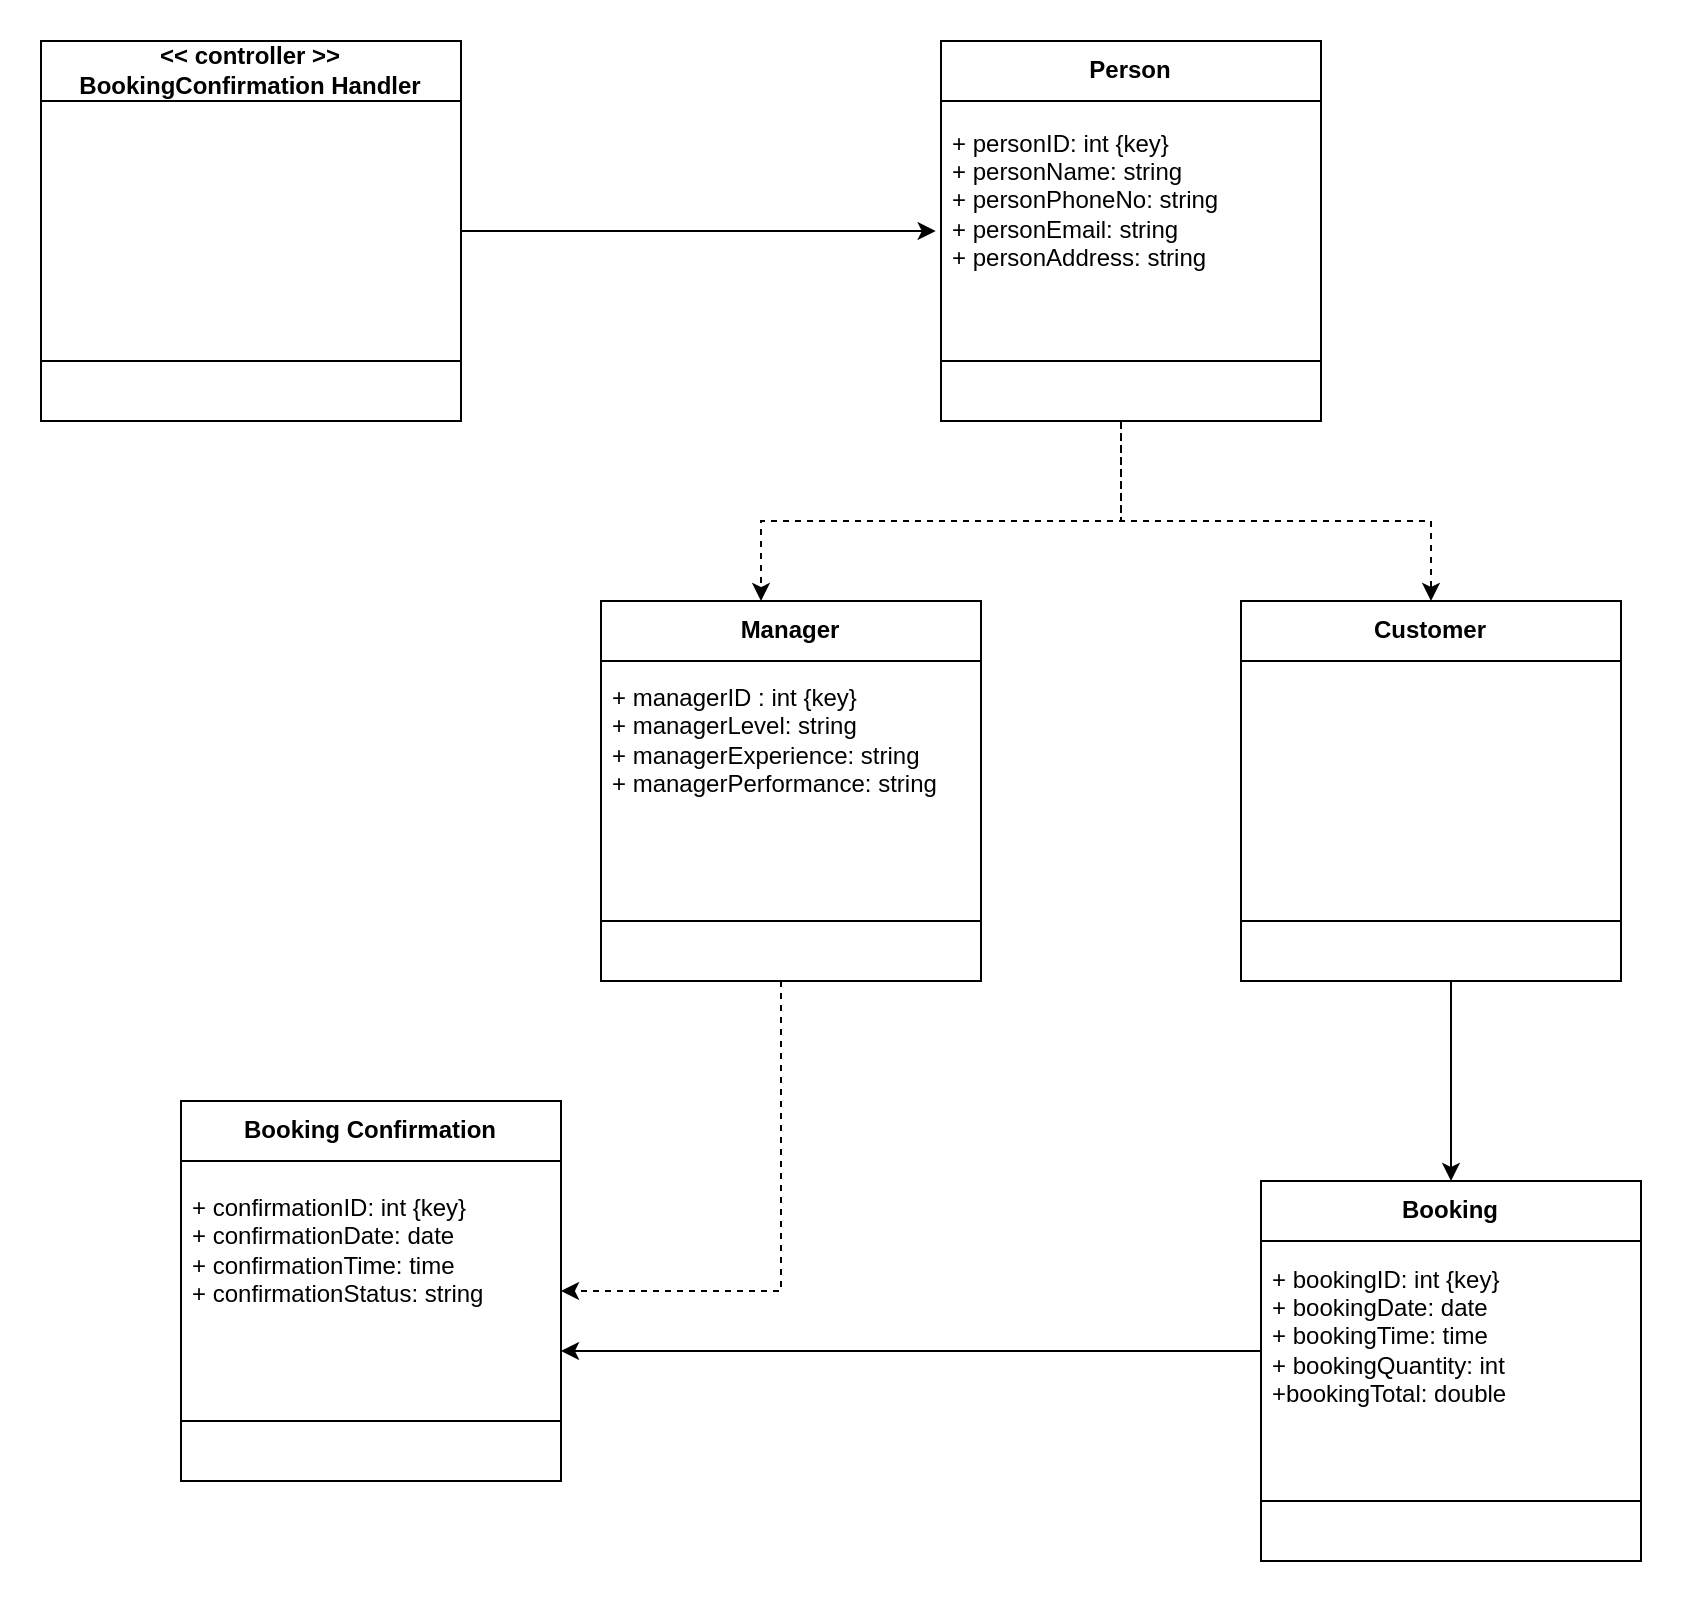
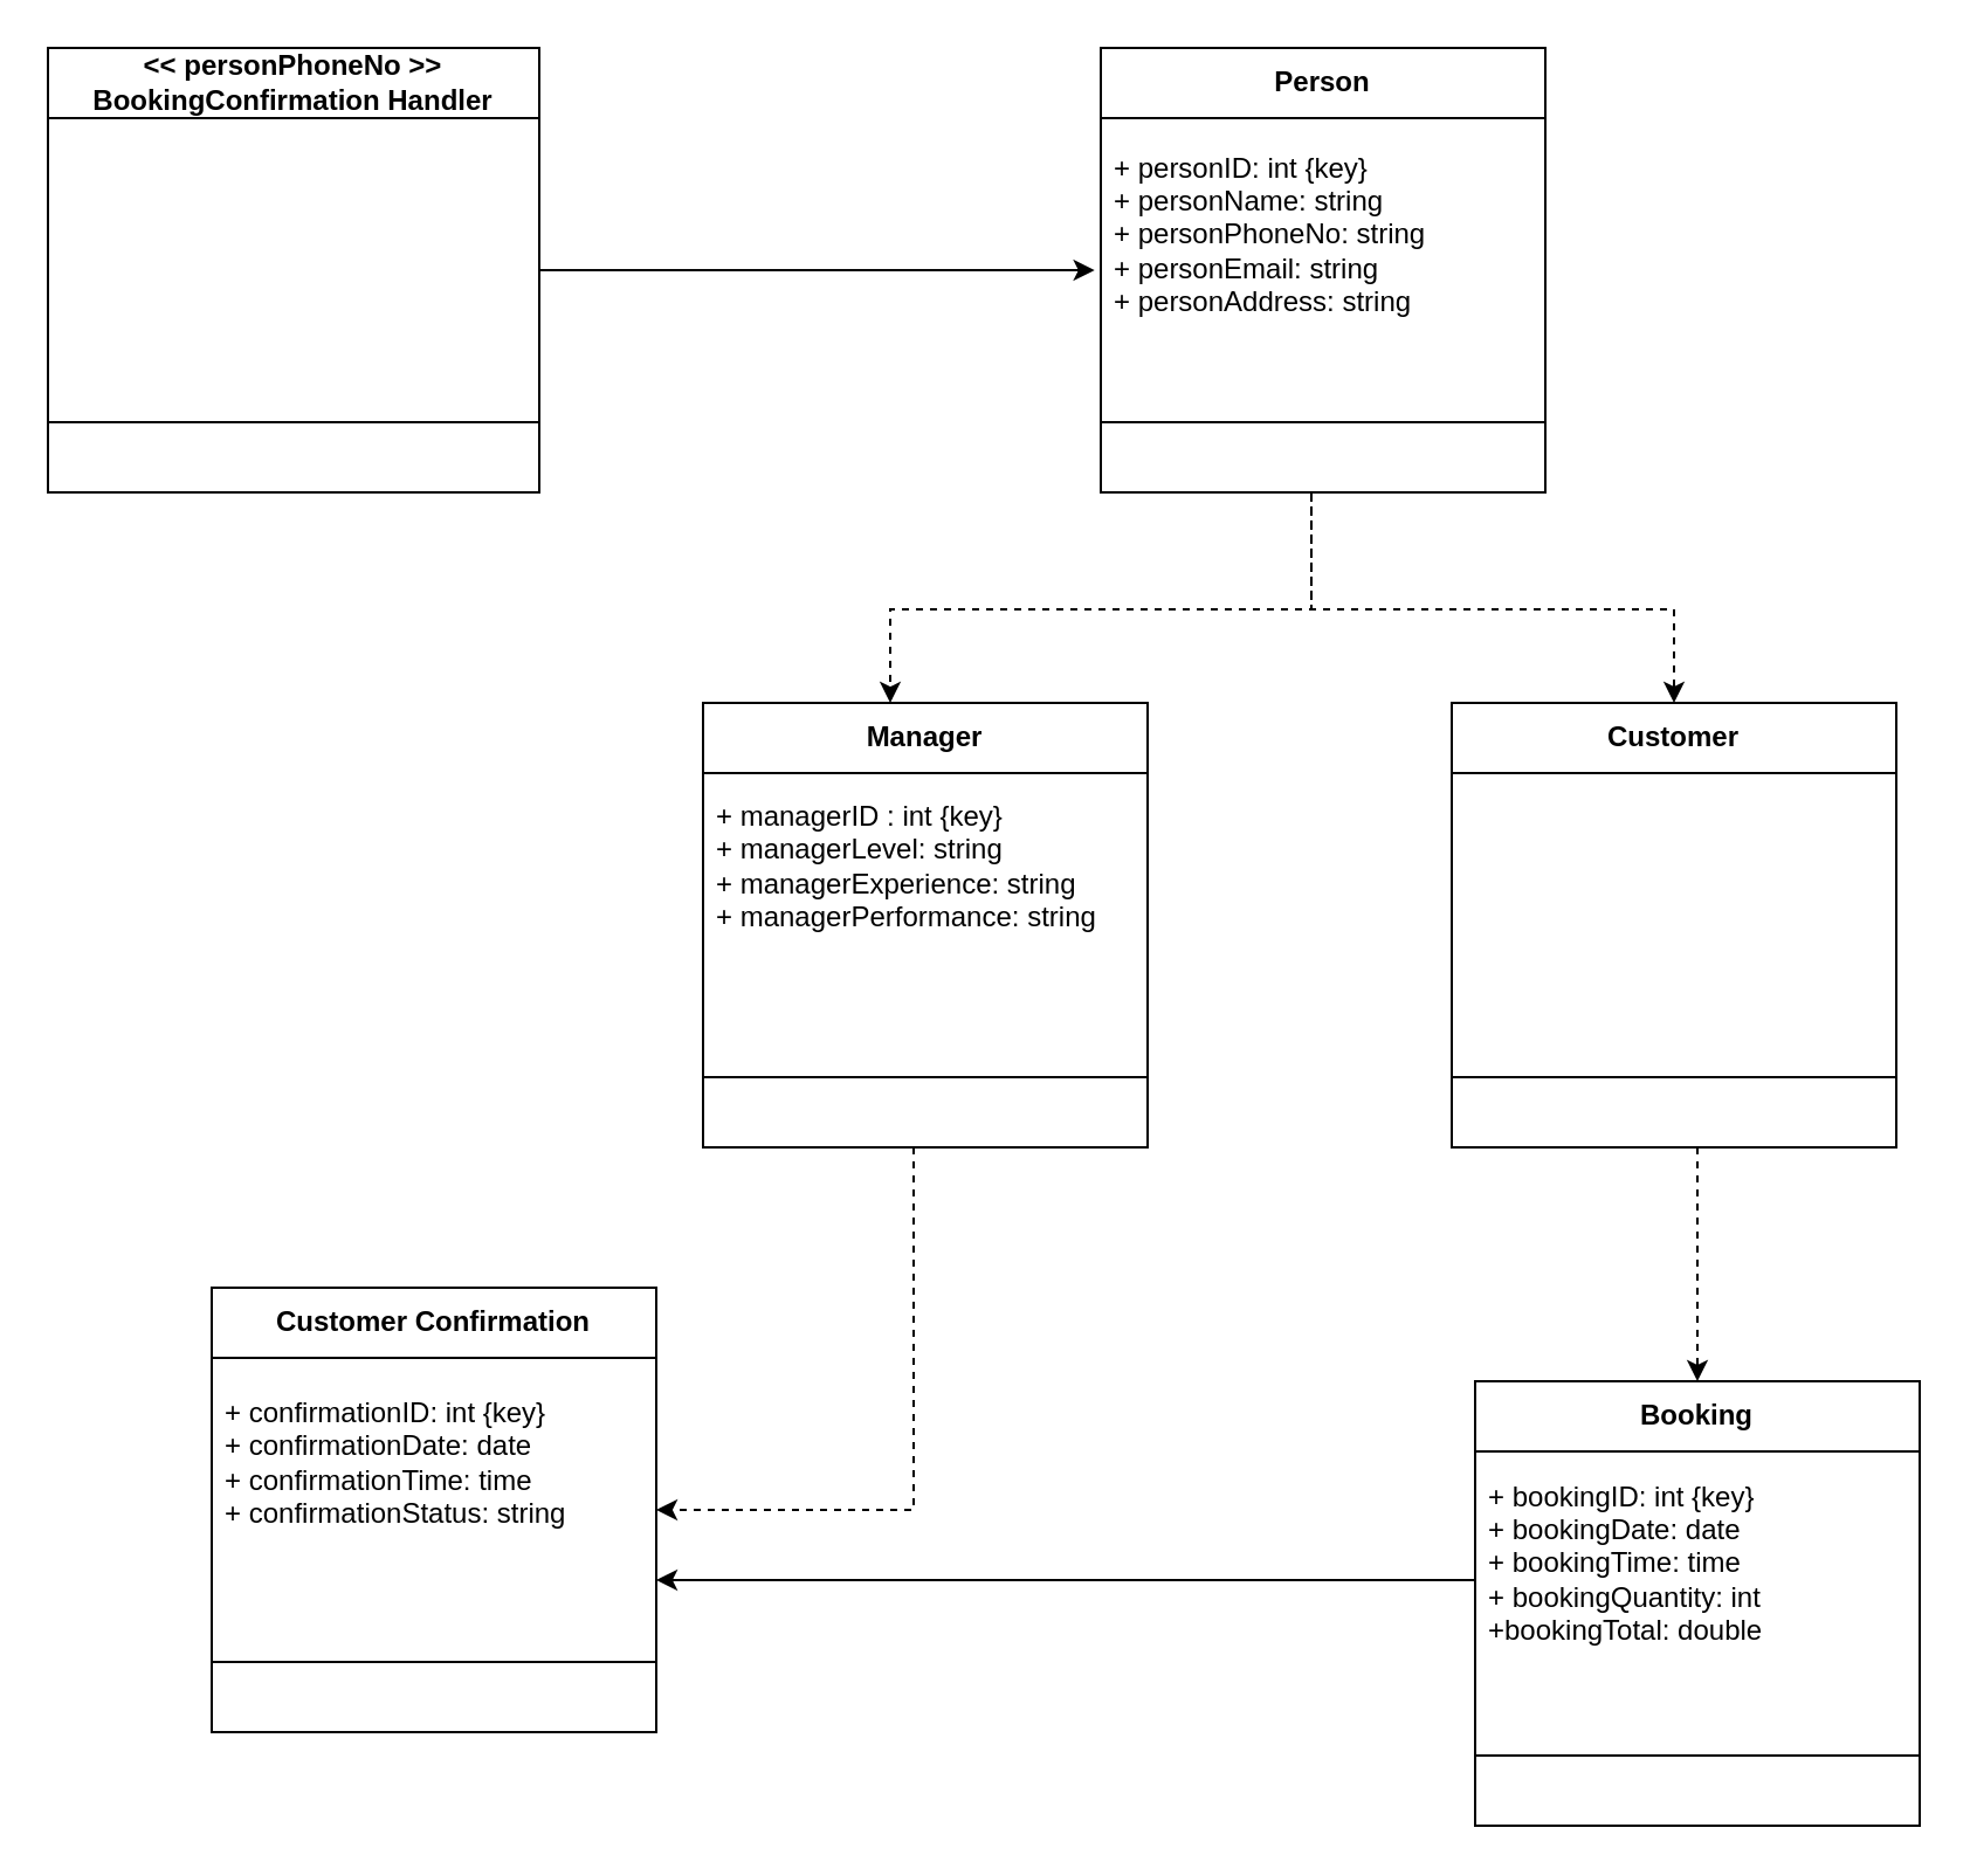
  <mxCell id="0" />
  <mxCell id="1" parent="0" />
  <mxCell id="2" style="edgeStyle=orthogonalEdgeStyle;rounded=0;orthogonalLoop=1;jettySize=auto;html=1;exitX=1;exitY=0.5;exitDx=0;exitDy=0;entryX=-0.014;entryY=0.688;entryDx=0;entryDy=0;entryPerimeter=0;" parent="1" source="3" target="6" edge="1"><mxGeometry relative="1" as="geometry"><mxPoint x="460" y="115" as="targetPoint" /></mxGeometry></mxCell>
- <mxCell id="3" value="&amp;lt;&amp;lt; controller &amp;gt;&amp;gt;&lt;div&gt;BookingConfirmation Handler&lt;/div&gt;" style="swimlane;whiteSpace=wrap;html=1;startSize=30;" parent="1" vertex="1"><mxGeometry x="20" y="20" width="210" height="190" as="geometry"><mxRectangle x="50" y="-260" width="140" height="30" as="alternateBounds" /></mxGeometry></mxCell>
+ <mxCell id="3" value="&amp;lt;&amp;lt; personPhoneNo &amp;gt;&amp;gt;&lt;div&gt;BookingConfirmation Handler&lt;/div&gt;" style="swimlane;whiteSpace=wrap;html=1;startSize=30;" parent="1" vertex="1"><mxGeometry x="20" y="20" width="210" height="190" as="geometry"><mxRectangle x="50" y="-260" width="140" height="30" as="alternateBounds" /></mxGeometry></mxCell>
  <mxCell id="4" style="edgeStyle=orthogonalEdgeStyle;rounded=0;orthogonalLoop=1;jettySize=auto;html=1;dashed=1;" parent="1" source="5" target="9" edge="1"><mxGeometry relative="1" as="geometry"><Array as="points"><mxPoint x="560" y="260" /><mxPoint x="380" y="260" /></Array></mxGeometry></mxCell>
  <mxCell id="5" value="&lt;div&gt;&lt;br&gt;&lt;/div&gt;&lt;div&gt;Person&lt;/div&gt;&lt;div&gt;&lt;br&gt;&lt;/div&gt;" style="swimlane;whiteSpace=wrap;html=1;startSize=30;" parent="1" vertex="1"><mxGeometry x="470" y="20" width="190" height="190" as="geometry"><mxRectangle x="50" y="-260" width="140" height="30" as="alternateBounds" /></mxGeometry></mxCell>
  <mxCell id="6" value="+ personID: int {key}&lt;div&gt;+ personName: string&lt;/div&gt;&lt;div&gt;+ personPhoneNo: string&lt;/div&gt;&lt;div&gt;+ personEmail: string&lt;/div&gt;&lt;div&gt;+ personAddress: string&lt;/div&gt;" style="text;strokeColor=none;fillColor=none;align=left;verticalAlign=middle;spacingLeft=4;spacingRight=4;overflow=hidden;points=[[0,0.5],[1,0.5]];portConstraint=eastwest;rotatable=0;whiteSpace=wrap;html=1;" parent="5" vertex="1"><mxGeometry y="40" width="190" height="80" as="geometry" /></mxCell>
  <mxCell id="7" value="" style="endArrow=none;html=1;rounded=0;" parent="5" edge="1"><mxGeometry width="50" height="50" relative="1" as="geometry"><mxPoint y="160" as="sourcePoint" /><mxPoint x="190" y="160" as="targetPoint" /></mxGeometry></mxCell>
  <mxCell id="8" style="edgeStyle=orthogonalEdgeStyle;rounded=0;orthogonalLoop=1;jettySize=auto;html=1;entryX=1;entryY=0.5;entryDx=0;entryDy=0;dashed=1;" parent="1" source="9" target="12" edge="1"><mxGeometry relative="1" as="geometry"><Array as="points"><mxPoint x="390" y="645" /></Array></mxGeometry></mxCell>
  <mxCell id="9" value="&lt;div&gt;Manager&lt;/div&gt;" style="swimlane;whiteSpace=wrap;html=1;startSize=30;" parent="1" vertex="1"><mxGeometry x="300" y="300" width="190" height="190" as="geometry"><mxRectangle x="50" y="-260" width="140" height="30" as="alternateBounds" /></mxGeometry></mxCell>
  <mxCell id="10" value="+ managerID : int {key}&lt;div&gt;+ managerLevel: string&lt;/div&gt;&lt;div&gt;+ managerExperience: string&lt;/div&gt;&lt;div&gt;+ managerPerformance: string&lt;/div&gt;" style="text;strokeColor=none;fillColor=none;align=left;verticalAlign=middle;spacingLeft=4;spacingRight=4;overflow=hidden;points=[[0,0.5],[1,0.5]];portConstraint=eastwest;rotatable=0;whiteSpace=wrap;html=1;" parent="9" vertex="1"><mxGeometry y="30" width="190" height="80" as="geometry" /></mxCell>
  <mxCell id="11" value="" style="endArrow=none;html=1;rounded=0;" parent="9" edge="1"><mxGeometry width="50" height="50" relative="1" as="geometry"><mxPoint y="160" as="sourcePoint" /><mxPoint x="190" y="160" as="targetPoint" /></mxGeometry></mxCell>
- <mxCell id="12" value="&lt;div&gt;Booking Confirmation&lt;/div&gt;" style="swimlane;whiteSpace=wrap;html=1;startSize=30;" parent="1" vertex="1"><mxGeometry x="90" y="550" width="190" height="190" as="geometry"><mxRectangle x="50" y="-260" width="140" height="30" as="alternateBounds" /></mxGeometry></mxCell>
+ <mxCell id="12" value="&lt;div&gt;Customer Confirmation&lt;/div&gt;" style="swimlane;whiteSpace=wrap;html=1;startSize=30;" parent="1" vertex="1"><mxGeometry x="90" y="550" width="190" height="190" as="geometry"><mxRectangle x="50" y="-260" width="140" height="30" as="alternateBounds" /></mxGeometry></mxCell>
  <mxCell id="13" value="+ confirmationID: int {key}&lt;div&gt;+ confirmationDate: date&lt;/div&gt;&lt;div&gt;+ confirmationTime: time&lt;/div&gt;&lt;div&gt;+ confirmationStatus: string&lt;/div&gt;" style="text;strokeColor=none;fillColor=none;align=left;verticalAlign=middle;spacingLeft=4;spacingRight=4;overflow=hidden;points=[[0,0.5],[1,0.5]];portConstraint=eastwest;rotatable=0;whiteSpace=wrap;html=1;" parent="12" vertex="1"><mxGeometry y="30" width="170" height="90" as="geometry" /></mxCell>
  <mxCell id="14" value="" style="endArrow=none;html=1;rounded=0;" parent="12" edge="1"><mxGeometry width="50" height="50" relative="1" as="geometry"><mxPoint y="160" as="sourcePoint" /><mxPoint x="190" y="160" as="targetPoint" /></mxGeometry></mxCell>
  <mxCell id="15" value="" style="endArrow=none;html=1;rounded=0;" parent="1" edge="1"><mxGeometry width="50" height="50" relative="1" as="geometry"><mxPoint x="20" y="180" as="sourcePoint" /><mxPoint x="230" y="180" as="targetPoint" /></mxGeometry></mxCell>
- <mxCell id="16" style="edgeStyle=orthogonalEdgeStyle;rounded=0;orthogonalLoop=1;jettySize=auto;html=1;entryX=0.5;entryY=0;entryDx=0;entryDy=0;" parent="1" source="17" target="20" edge="1"><mxGeometry relative="1" as="geometry"><Array as="points"><mxPoint x="725" y="520" /><mxPoint x="725" y="520" /></Array></mxGeometry></mxCell>
+ <mxCell id="16" style="edgeStyle=orthogonalEdgeStyle;rounded=0;orthogonalLoop=1;jettySize=auto;html=1;entryX=0.5;entryY=0;entryDx=0;entryDy=0;dashed=1;" parent="1" source="17" target="20" edge="1"><mxGeometry relative="1" as="geometry"><Array as="points"><mxPoint x="725" y="520" /><mxPoint x="725" y="520" /></Array></mxGeometry></mxCell>
  <mxCell id="17" value="&lt;div&gt;Customer&lt;/div&gt;" style="swimlane;whiteSpace=wrap;html=1;startSize=30;" parent="1" vertex="1"><mxGeometry x="620" y="300" width="190" height="190" as="geometry"><mxRectangle x="50" y="-260" width="140" height="30" as="alternateBounds" /></mxGeometry></mxCell>
  <mxCell id="18" value="" style="endArrow=none;html=1;rounded=0;" parent="17" edge="1"><mxGeometry width="50" height="50" relative="1" as="geometry"><mxPoint y="160" as="sourcePoint" /><mxPoint x="190" y="160" as="targetPoint" /></mxGeometry></mxCell>
  <mxCell id="19" style="edgeStyle=orthogonalEdgeStyle;rounded=0;orthogonalLoop=1;jettySize=auto;html=1;exitX=0.5;exitY=1;exitDx=0;exitDy=0;dashed=1;" parent="1" source="5" target="17" edge="1"><mxGeometry relative="1" as="geometry"><mxPoint x="565" y="220" as="sourcePoint" /><Array as="points"><mxPoint x="560" y="210" /><mxPoint x="560" y="260" /><mxPoint x="715" y="260" /></Array></mxGeometry></mxCell>
  <mxCell id="20" value="Booking" style="swimlane;whiteSpace=wrap;html=1;startSize=30;" parent="1" vertex="1"><mxGeometry x="630" y="590" width="190" height="190" as="geometry"><mxRectangle x="50" y="-260" width="140" height="30" as="alternateBounds" /></mxGeometry></mxCell>
  <mxCell id="21" style="edgeStyle=orthogonalEdgeStyle;rounded=0;orthogonalLoop=1;jettySize=auto;html=1;" parent="20" source="22" edge="1"><mxGeometry relative="1" as="geometry"><mxPoint x="-350" y="85" as="targetPoint" /></mxGeometry></mxCell>
  <mxCell id="22" value="+ bookingID: int {key}&lt;div&gt;+ bookingDate: date&lt;/div&gt;&lt;div&gt;+ bookingTime: time&lt;/div&gt;&lt;div&gt;+ bookingQuantity: int&lt;/div&gt;&lt;div&gt;+bookingTotal: double&lt;/div&gt;&lt;div&gt;&lt;br&gt;&lt;/div&gt;" style="text;strokeColor=none;fillColor=none;align=left;verticalAlign=middle;spacingLeft=4;spacingRight=4;overflow=hidden;points=[[0,0.5],[1,0.5]];portConstraint=eastwest;rotatable=0;whiteSpace=wrap;html=1;" parent="20" vertex="1"><mxGeometry y="40" width="170" height="90" as="geometry" /></mxCell>
  <mxCell id="23" value="" style="endArrow=none;html=1;rounded=0;" parent="20" edge="1"><mxGeometry width="50" height="50" relative="1" as="geometry"><mxPoint y="160" as="sourcePoint" /><mxPoint x="190" y="160" as="targetPoint" /></mxGeometry></mxCell>
